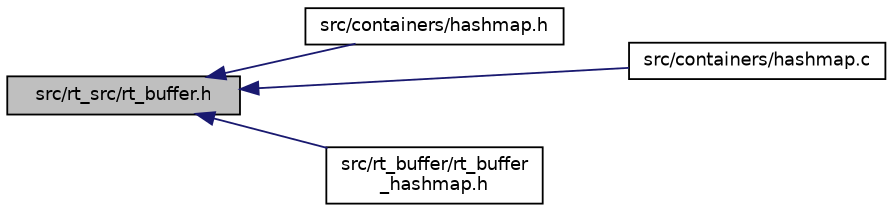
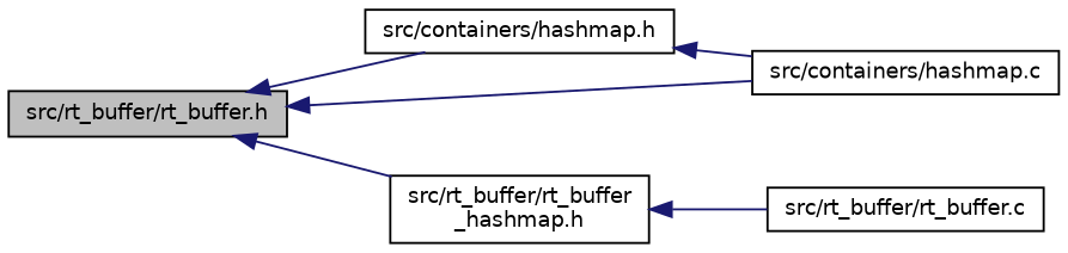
  digraph {
    rankdir=LR
    node [color=black fillcolor=white fontname=Helvetica fontsize=10 shape=record style=filled]
    edge [color=midnightblue dir=back fontname=Helvetica fontsize=10 labelfontname=Helvetica labelfontsize=10 style=solid]
-   n1 [fillcolor=grey75 fontcolor=black height=0.2 label="src/rt_src/rt_buffer.h" width=0.4]
+   n1 [fillcolor=grey75 fontcolor=black height=0.2 label="src/rt_buffer/rt_buffer.h" width=0.4]
    n2 [height=0.2 label="src/containers/hashmap.h" width=0.4]
    n3 [height=0.2 label="src/rt_buffer/rt_buffer\l_hashmap.h" width=0.4]
    n4 [height=0.2 label="src/containers/hashmap.c" width=0.4]
+   n5 [height=0.2 label="src/rt_buffer/rt_buffer.c" width=0.4]
    n1 -> n2
    n1 -> n3
    n1 -> n4
+   n2 -> n4
+   n3 -> n5
  }
